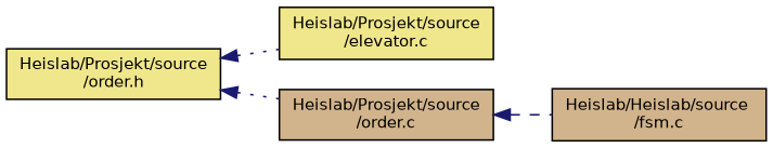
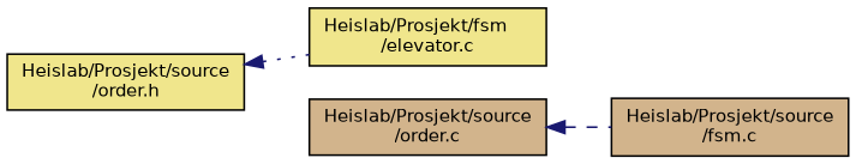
  digraph {
    rankdir=LR
    node [color=black fillcolor=khaki fontname=Helvetica fontsize=10 shape=record style=filled]
    edge [color=midnightblue dir=back fontname=Helvetica fontsize=10 labelfontname=Helvetica labelfontsize=10 style=dotted]
    n1 [fontcolor=black height=0.2 label="Heislab/Prosjekt/source\l/order.h" width=0.4]
-   n2 [height=0.2 label="Heislab/Prosjekt/source\l/elevator.c" width=0.4]
+   n2 [height=0.2 label="Heislab/Prosjekt/fsm\l/elevator.c" width=0.4]
    n3 [fillcolor=tan height=0.2 label="Heislab/Prosjekt/source\l/order.c" width=0.4]
-   n4 [fillcolor=tan height=0.2 label="Heislab/Heislab/source\l/fsm.c" width=0.4]
+   n4 [fillcolor=tan height=0.2 label="Heislab/Prosjekt/source\l/fsm.c" width=0.4]
    n1 -> n2
-   n1 -> n3
    n3 -> n4 [style=dashed]
  }
